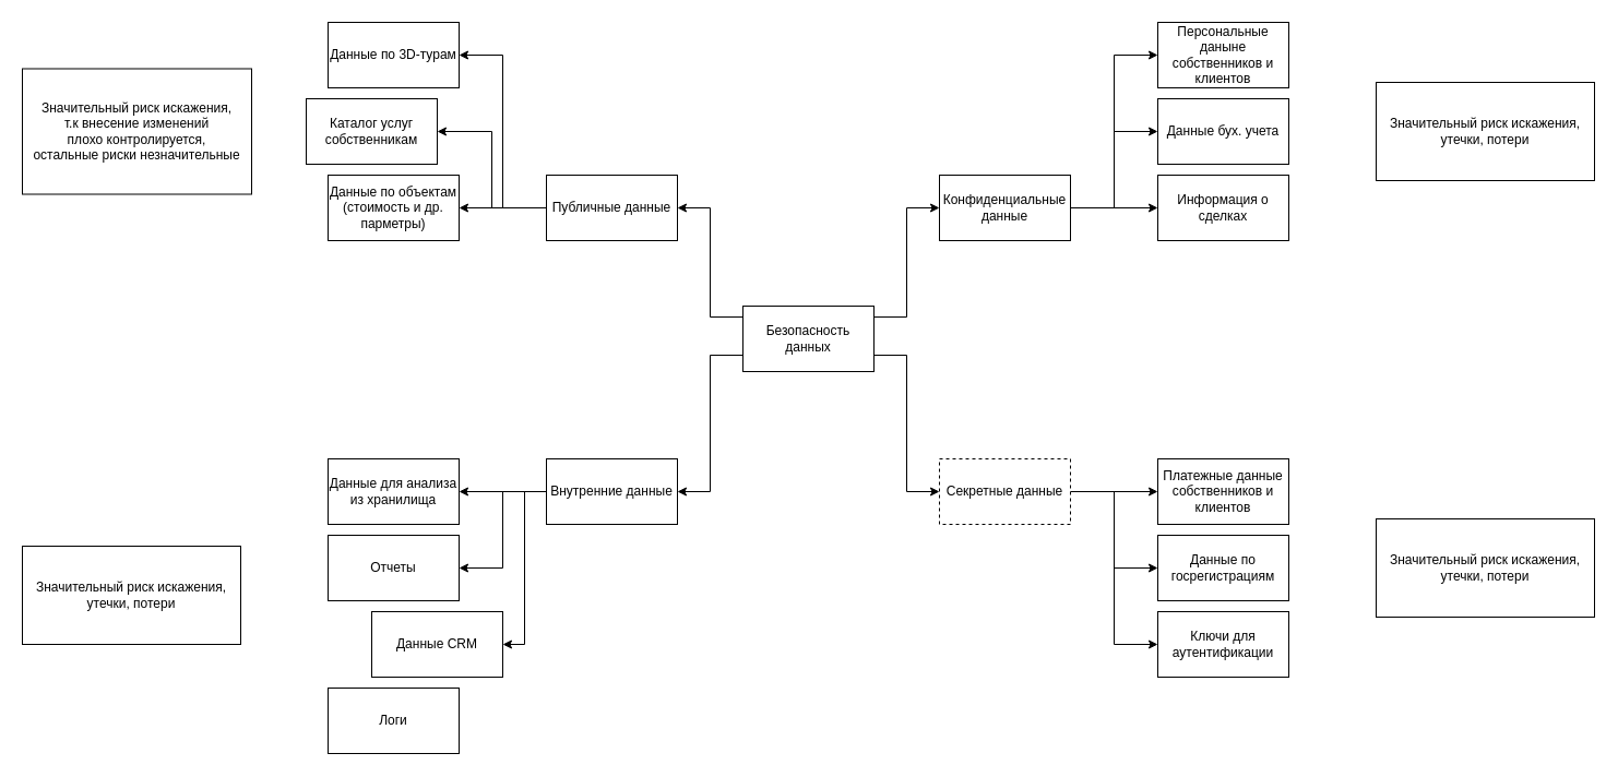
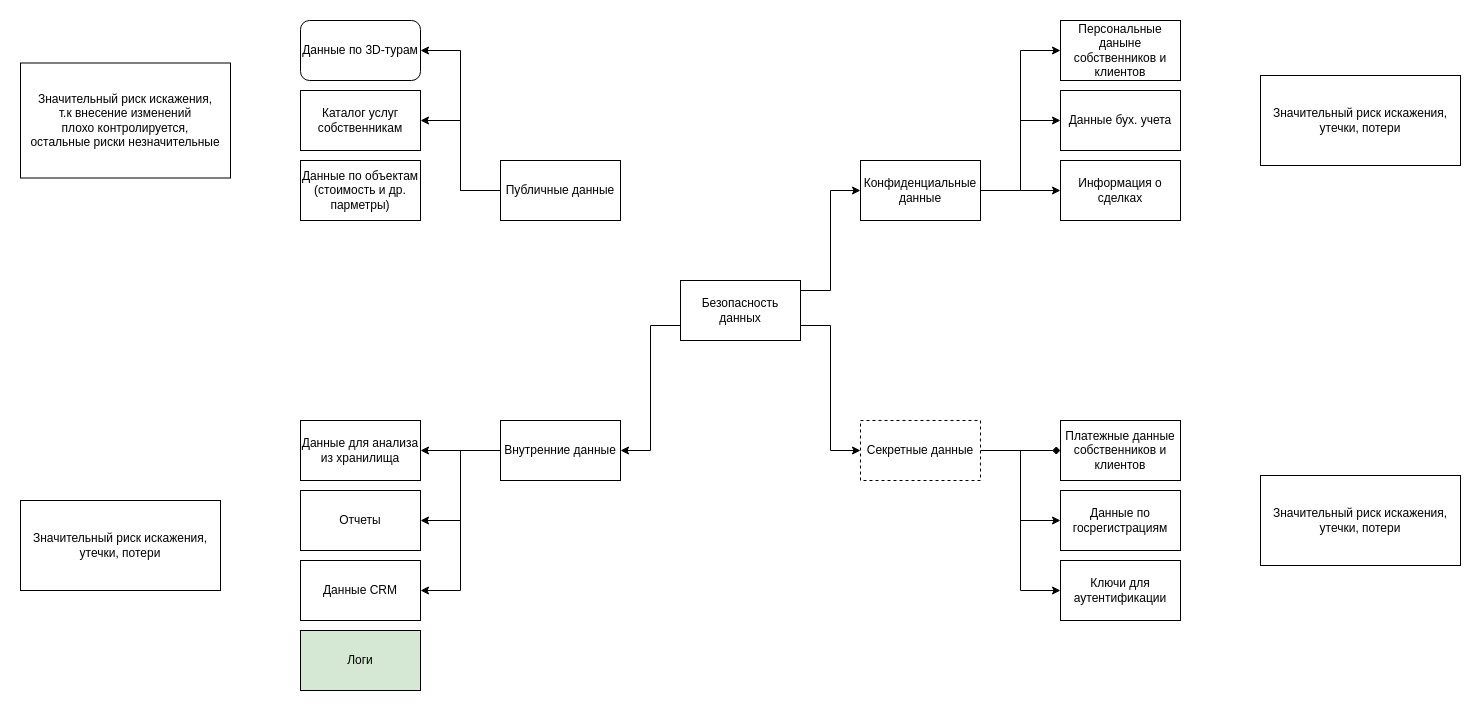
  <mxCell id="0" />
  <mxCell id="1" parent="0" />
  <mxCell id="2" style="edgeStyle=orthogonalEdgeStyle;rounded=0;orthogonalLoop=1;jettySize=auto;html=1;entryX=0;entryY=0.5;entryDx=0;entryDy=0;" parent="1" source="6" target="18" edge="1"><mxGeometry relative="1" as="geometry"><Array as="points"><mxPoint x="830" y="290" /><mxPoint x="830" y="190" /></Array></mxGeometry></mxCell>
- <mxCell id="3" style="edgeStyle=orthogonalEdgeStyle;rounded=0;orthogonalLoop=1;jettySize=auto;html=1;entryX=1;entryY=0.5;entryDx=0;entryDy=0;" parent="1" source="6" target="10" edge="1"><mxGeometry relative="1" as="geometry"><Array as="points"><mxPoint x="650" y="290" /><mxPoint x="650" y="190" /></Array></mxGeometry></mxCell>
  <mxCell id="4" style="edgeStyle=orthogonalEdgeStyle;rounded=0;orthogonalLoop=1;jettySize=auto;html=1;exitX=0;exitY=0.75;exitDx=0;exitDy=0;entryX=1;entryY=0.5;entryDx=0;entryDy=0;" parent="1" source="6" target="14" edge="1"><mxGeometry relative="1" as="geometry" /></mxCell>
  <mxCell id="5" style="edgeStyle=orthogonalEdgeStyle;rounded=0;orthogonalLoop=1;jettySize=auto;html=1;exitX=1;exitY=0.75;exitDx=0;exitDy=0;entryX=0;entryY=0.5;entryDx=0;entryDy=0;" parent="1" source="6" target="22" edge="1"><mxGeometry relative="1" as="geometry" /></mxCell>
  <mxCell id="6" value="Безопасность данных" style="rounded=0;whiteSpace=wrap;html=1;" parent="1" vertex="1"><mxGeometry x="680" y="280" width="120" height="60" as="geometry" /></mxCell>
- <mxCell id="7" style="edgeStyle=orthogonalEdgeStyle;rounded=0;orthogonalLoop=1;jettySize=auto;html=1;entryX=1;entryY=0.5;entryDx=0;entryDy=0;" parent="1" source="10" target="33" edge="1"><mxGeometry relative="1" as="geometry" /></mxCell>
  <mxCell id="8" style="edgeStyle=orthogonalEdgeStyle;rounded=0;orthogonalLoop=1;jettySize=auto;html=1;entryX=1;entryY=0.5;entryDx=0;entryDy=0;" parent="1" source="10" target="34" edge="1"><mxGeometry relative="1" as="geometry" /></mxCell>
  <mxCell id="9" style="edgeStyle=orthogonalEdgeStyle;rounded=0;orthogonalLoop=1;jettySize=auto;html=1;entryX=1;entryY=0.5;entryDx=0;entryDy=0;" parent="1" source="10" target="35" edge="1"><mxGeometry relative="1" as="geometry" /></mxCell>
  <mxCell id="10" value="Публичные данные" style="rounded=0;whiteSpace=wrap;html=1;" parent="1" vertex="1"><mxGeometry x="500" y="160" width="120" height="60" as="geometry" /></mxCell>
  <mxCell id="11" value="" style="edgeStyle=orthogonalEdgeStyle;rounded=0;orthogonalLoop=1;jettySize=auto;html=1;" parent="1" source="14" target="23" edge="1"><mxGeometry relative="1" as="geometry" /></mxCell>
  <mxCell id="12" style="edgeStyle=orthogonalEdgeStyle;rounded=0;orthogonalLoop=1;jettySize=auto;html=1;entryX=1;entryY=0.5;entryDx=0;entryDy=0;" parent="1" source="14" target="24" edge="1"><mxGeometry relative="1" as="geometry" /></mxCell>
  <mxCell id="13" style="edgeStyle=orthogonalEdgeStyle;rounded=0;orthogonalLoop=1;jettySize=auto;html=1;entryX=1;entryY=0.5;entryDx=0;entryDy=0;" parent="1" source="14" target="25" edge="1"><mxGeometry relative="1" as="geometry" /></mxCell>
  <mxCell id="14" value="Внутренние данные" style="rounded=0;whiteSpace=wrap;html=1;" parent="1" vertex="1"><mxGeometry x="500" y="420" width="120" height="60" as="geometry" /></mxCell>
  <mxCell id="15" style="edgeStyle=orthogonalEdgeStyle;rounded=0;orthogonalLoop=1;jettySize=auto;html=1;" parent="1" source="18" target="30" edge="1"><mxGeometry relative="1" as="geometry" /></mxCell>
  <mxCell id="16" style="edgeStyle=orthogonalEdgeStyle;rounded=0;orthogonalLoop=1;jettySize=auto;html=1;entryX=0;entryY=0.5;entryDx=0;entryDy=0;" parent="1" source="18" target="31" edge="1"><mxGeometry relative="1" as="geometry" /></mxCell>
  <mxCell id="17" style="edgeStyle=orthogonalEdgeStyle;rounded=0;orthogonalLoop=1;jettySize=auto;html=1;entryX=0;entryY=0.5;entryDx=0;entryDy=0;" parent="1" source="18" target="32" edge="1"><mxGeometry relative="1" as="geometry" /></mxCell>
  <mxCell id="18" value="Конфиденциальные данные" style="rounded=0;whiteSpace=wrap;html=1;" parent="1" vertex="1"><mxGeometry x="860" y="160" width="120" height="60" as="geometry" /></mxCell>
- <mxCell id="19" style="edgeStyle=orthogonalEdgeStyle;rounded=0;orthogonalLoop=1;jettySize=auto;html=1;" parent="1" source="22" target="27" edge="1"><mxGeometry relative="1" as="geometry" /></mxCell>
+ <mxCell id="19" style="edgeStyle=orthogonalEdgeStyle;rounded=0;orthogonalLoop=1;jettySize=auto;html=1;endArrow=diamond;" parent="1" source="22" target="27" edge="1"><mxGeometry relative="1" as="geometry" /></mxCell>
  <mxCell id="20" style="edgeStyle=orthogonalEdgeStyle;rounded=0;orthogonalLoop=1;jettySize=auto;html=1;entryX=0;entryY=0.5;entryDx=0;entryDy=0;" parent="1" source="22" target="28" edge="1"><mxGeometry relative="1" as="geometry" /></mxCell>
  <mxCell id="21" style="edgeStyle=orthogonalEdgeStyle;rounded=0;orthogonalLoop=1;jettySize=auto;html=1;entryX=0;entryY=0.5;entryDx=0;entryDy=0;" parent="1" source="22" target="29" edge="1"><mxGeometry relative="1" as="geometry" /></mxCell>
  <mxCell id="22" value="Секретные данные" style="rounded=0;whiteSpace=wrap;html=1;dashed=1;" parent="1" vertex="1"><mxGeometry x="860" y="420" width="120" height="60" as="geometry" /></mxCell>
  <mxCell id="23" value="Данные для анализа из хранилища" style="whiteSpace=wrap;html=1;rounded=0;" parent="1" vertex="1"><mxGeometry x="300" y="420" width="120" height="60" as="geometry" /></mxCell>
  <mxCell id="24" value="Отчеты" style="whiteSpace=wrap;html=1;rounded=0;" parent="1" vertex="1"><mxGeometry x="300" y="490" width="120" height="60" as="geometry" /></mxCell>
- <mxCell id="25" value="Данные CRM" style="whiteSpace=wrap;html=1;rounded=0;" parent="1" vertex="1"><mxGeometry x="340" y="560" width="120" height="60" as="geometry" /></mxCell>
- <mxCell id="26" value="Логи" style="whiteSpace=wrap;html=1;rounded=0;" parent="1" vertex="1"><mxGeometry x="300" y="630" width="120" height="60" as="geometry" /></mxCell>
+ <mxCell id="25" value="Данные CRM" style="whiteSpace=wrap;html=1;rounded=0;" parent="1" vertex="1"><mxGeometry x="300" y="560" width="120" height="60" as="geometry" /></mxCell>
+ <mxCell id="26" value="Логи" style="whiteSpace=wrap;html=1;rounded=0;fillColor=#d5e8d4;" parent="1" vertex="1"><mxGeometry x="300" y="630" width="120" height="60" as="geometry" /></mxCell>
  <mxCell id="27" value="Платежные данные собственников и клиентов" style="whiteSpace=wrap;html=1;rounded=0;" parent="1" vertex="1"><mxGeometry x="1060" y="420" width="120" height="60" as="geometry" /></mxCell>
  <mxCell id="28" value="Данные по госрегистрациям" style="whiteSpace=wrap;html=1;rounded=0;" parent="1" vertex="1"><mxGeometry x="1060" y="490" width="120" height="60" as="geometry" /></mxCell>
  <mxCell id="29" value="Ключи для аутентификации" style="whiteSpace=wrap;html=1;rounded=0;" parent="1" vertex="1"><mxGeometry x="1060" y="560" width="120" height="60" as="geometry" /></mxCell>
  <mxCell id="30" value="Информация о сделках" style="whiteSpace=wrap;html=1;rounded=0;" parent="1" vertex="1"><mxGeometry x="1060" y="160" width="120" height="60" as="geometry" /></mxCell>
  <mxCell id="31" value="Данные бух. учета" style="whiteSpace=wrap;html=1;rounded=0;" parent="1" vertex="1"><mxGeometry x="1060" y="90" width="120" height="60" as="geometry" /></mxCell>
  <mxCell id="32" value="Персональные даныне собственников и клиентов" style="whiteSpace=wrap;html=1;rounded=0;" parent="1" vertex="1"><mxGeometry x="1060" y="20" width="120" height="60" as="geometry" /></mxCell>
  <mxCell id="33" value="Данные по объектам (стоимость и др. парметры)" style="whiteSpace=wrap;html=1;rounded=0;" parent="1" vertex="1"><mxGeometry x="300" y="160" width="120" height="60" as="geometry" /></mxCell>
- <mxCell id="34" value="Каталог услуг собственникам" style="whiteSpace=wrap;html=1;rounded=0;" parent="1" vertex="1"><mxGeometry x="280" y="90" width="120" height="60" as="geometry" /></mxCell>
- <mxCell id="35" value="Данные по 3D-турам" style="whiteSpace=wrap;html=1;rounded=0;" parent="1" vertex="1"><mxGeometry x="300" y="20" width="120" height="60" as="geometry" /></mxCell>
+ <mxCell id="34" value="Каталог услуг собственникам" style="whiteSpace=wrap;html=1;rounded=0;" parent="1" vertex="1"><mxGeometry x="300" y="90" width="120" height="60" as="geometry" /></mxCell>
+ <mxCell id="35" value="Данные по 3D-турам" style="whiteSpace=wrap;html=1;rounded=1;" parent="1" vertex="1"><mxGeometry x="300" y="20" width="120" height="60" as="geometry" /></mxCell>
  <mxCell id="36" value="&lt;span style=&quot;text-wrap: nowrap;&quot;&gt;Значительный риск искажения,&lt;/span&gt;&lt;div&gt;&lt;span style=&quot;text-wrap: nowrap;&quot;&gt;т.к внесение изменений&lt;/span&gt;&lt;/div&gt;&lt;div&gt;&lt;span style=&quot;text-wrap: nowrap;&quot;&gt;плохо контролируется,&lt;/span&gt;&lt;div style=&quot;text-wrap: nowrap;&quot;&gt;остальные риски незначительные&lt;/div&gt;&lt;/div&gt;" style="whiteSpace=wrap;html=1;rounded=0;" vertex="1" parent="1"><mxGeometry x="20" y="62.5" width="210" height="115" as="geometry" /></mxCell>
  <mxCell id="37" value="Значительный риск искажения, утечки, потери" style="rounded=0;whiteSpace=wrap;html=1;" vertex="1" parent="1"><mxGeometry x="20" y="500" width="200" height="90" as="geometry" /></mxCell>
  <mxCell id="38" value="Значительный риск искажения, утечки, потери" style="rounded=0;whiteSpace=wrap;html=1;" vertex="1" parent="1"><mxGeometry x="1260" y="75" width="200" height="90" as="geometry" /></mxCell>
  <mxCell id="39" value="Значительный риск искажения, утечки, потери" style="rounded=0;whiteSpace=wrap;html=1;" vertex="1" parent="1"><mxGeometry x="1260" y="475" width="200" height="90" as="geometry" /></mxCell>
